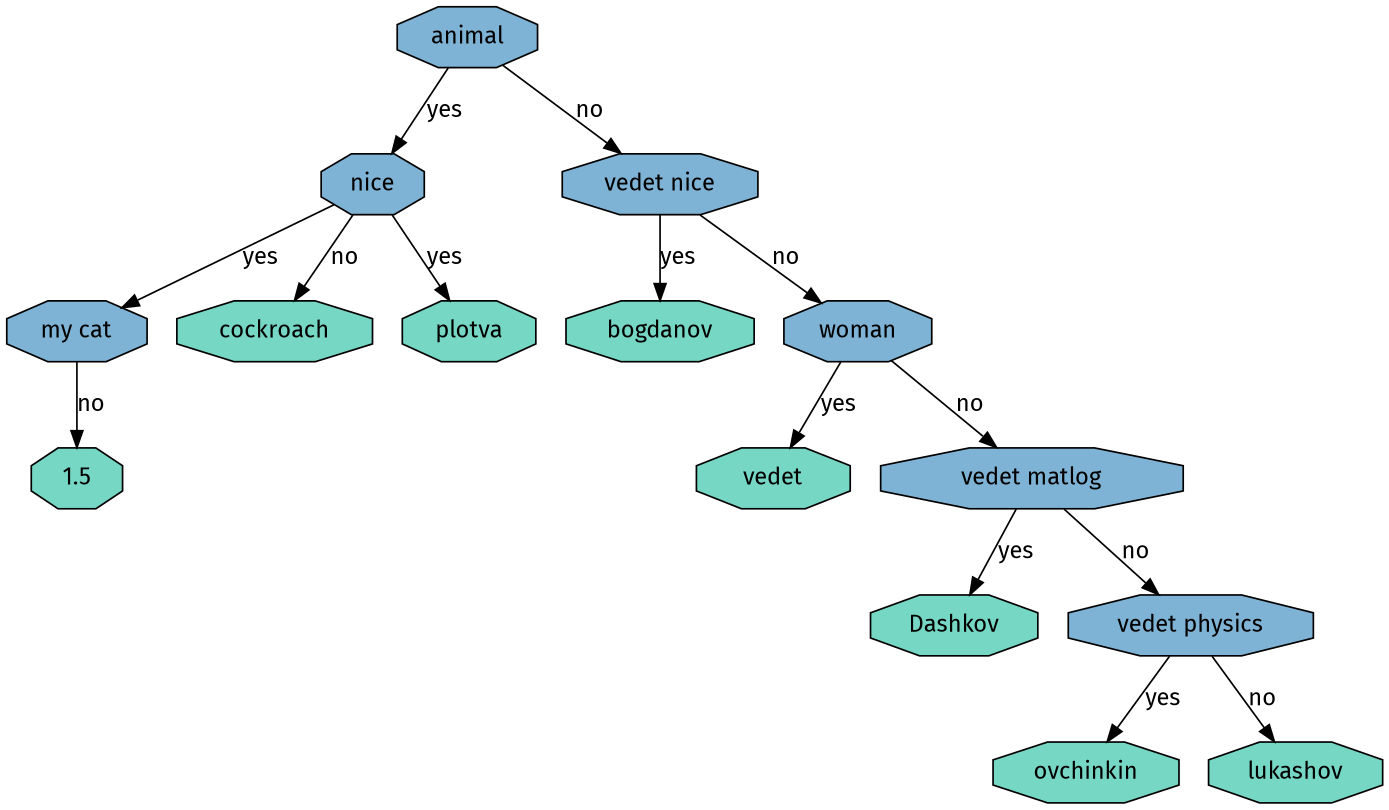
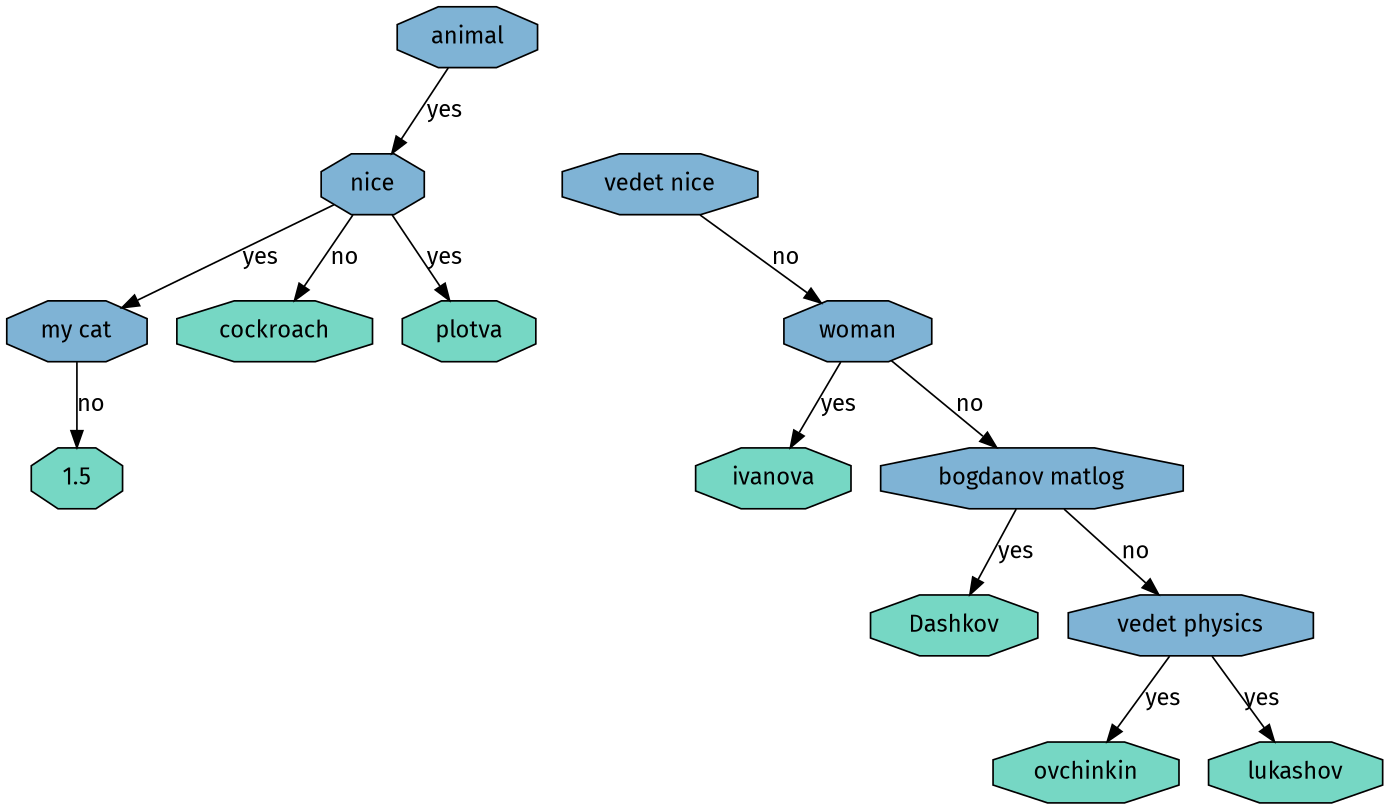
  digraph {
    fontname="Fira Sans"
    node [fillcolor="#76D7C4" fontname="Fira Sans" shape=octagon style=filled]
    edge [fontname="Fira Sans"]
    n1 [fillcolor="#7FB3D5 " label=animal]
    n2 [fillcolor="#7FB3D5 " label=nice]
    n3 [fillcolor="#7FB3D5 " label="vedet nice"]
    n4 [fillcolor="#7FB3D5 " label="my cat"]
    n5 [label=cockroach]
    n6 [label=plotva]
-   n7 [label=bogdanov]
    n8 [fillcolor="#7FB3D5 " label=woman]
    n9 [label=1.5]
-   n10 [label=vedet]
-   n11 [fillcolor="#7FB3D5 " label="vedet matlog"]
+   n10 [label=ivanova]
+   n11 [fillcolor="#7FB3D5 " label="bogdanov matlog"]
    n12 [label=Dashkov]
    n13 [fillcolor="#7FB3D5 " label="vedet physics"]
    n14 [label=ovchinkin]
    n15 [label=lukashov]
    n1 -> n2 [label=yes]
-   n1 -> n3 [label=no]
    n2 -> n4 [label=yes]
    n2 -> n5 [label=no]
    n2 -> n6 [label=yes]
-   n3 -> n7 [label=yes]
    n3 -> n8 [label=no]
    n4 -> n9 [label=no]
    n8 -> n10 [label=yes]
    n8 -> n11 [label=no]
    n11 -> n12 [label=yes]
    n11 -> n13 [label=no]
    n13 -> n14 [label=yes]
-   n13 -> n15 [label=no]
+   n13 -> n15 [label=yes]
  }
